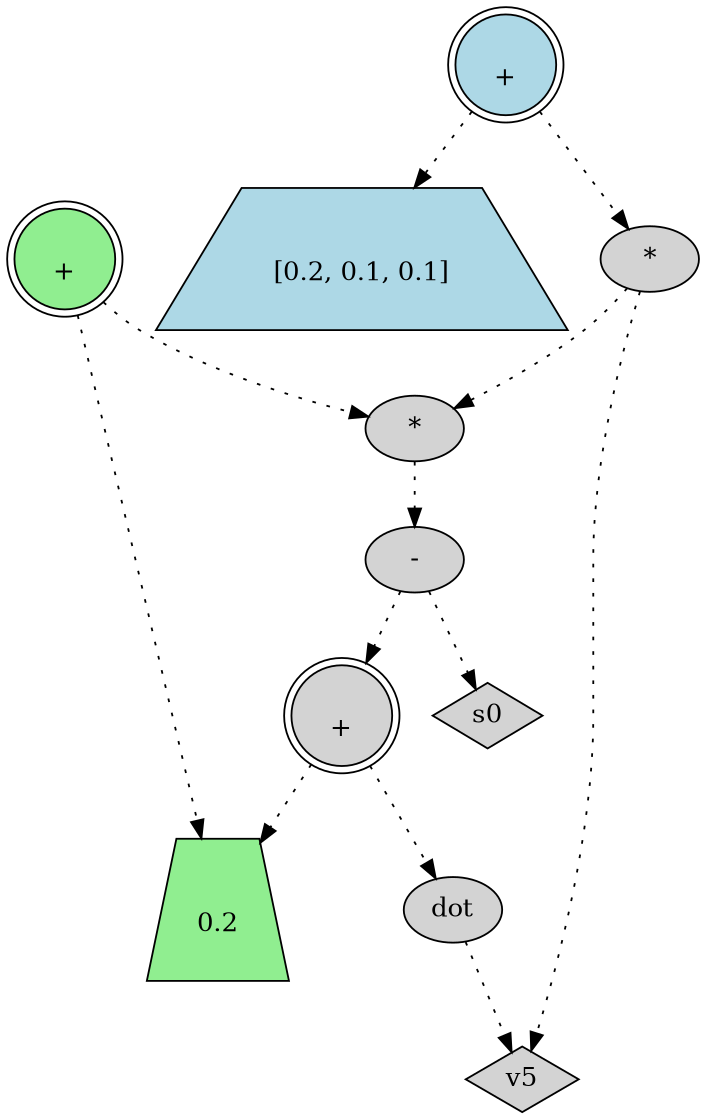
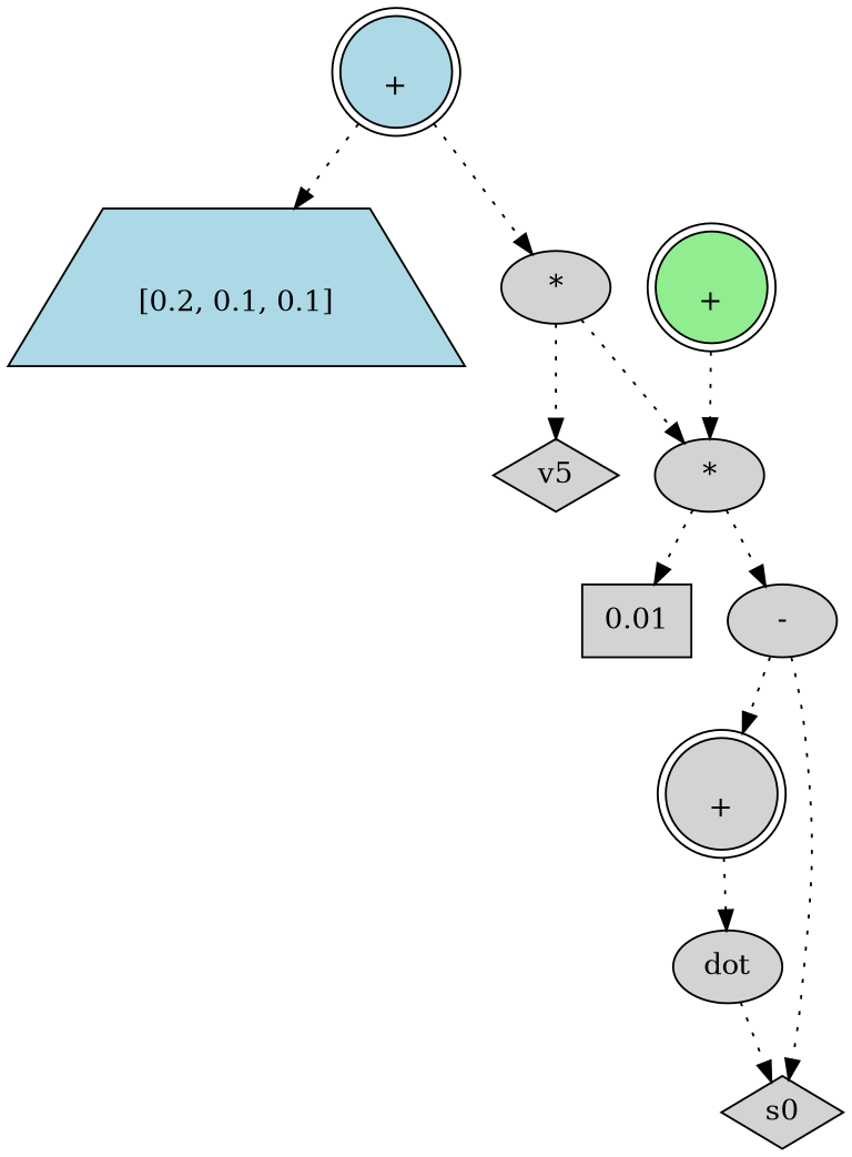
  digraph {
    rankdir=TB
    node [style=filled]
    edge [style=dotted]
    n1 [label="     \n+" shape=doublecircle]
    n2 [label=dot]
-   n3 [fillcolor=lightgreen label="\n0.2" shape=trapezium]
    n4 [label=v5 shape=diamond]
    n5 [fillcolor=lightblue label="\n[0.2, 0.1, 0.1]" shape=trapezium]
+   n6 [label=0.01 shape=box]
    n7 [label="-"]
    s0 [shape=diamond]
    n9 [label="*"]
    n10 [label="*"]
    n11 [fillcolor=lightblue label="     \n+" shape=doublecircle]
    n12 [fillcolor=lightgreen label="     \n+" shape=doublecircle]
    n1 -> n2
-   n1 -> n3
-   n2 -> n4
+   n2 -> s0
    n7 -> n1
    n7 -> s0
+   n9 -> n6
    n9 -> n7
    n10 -> n4
    n10 -> n9
    n11 -> n5
    n11 -> n10
-   n12 -> n3
    n12 -> n9
  }
